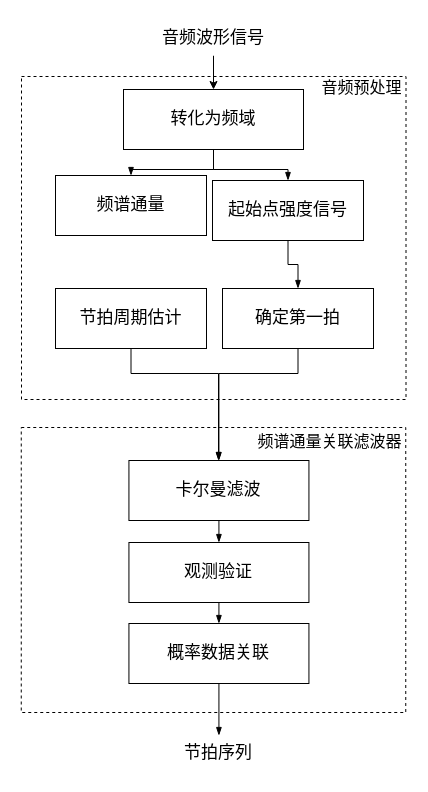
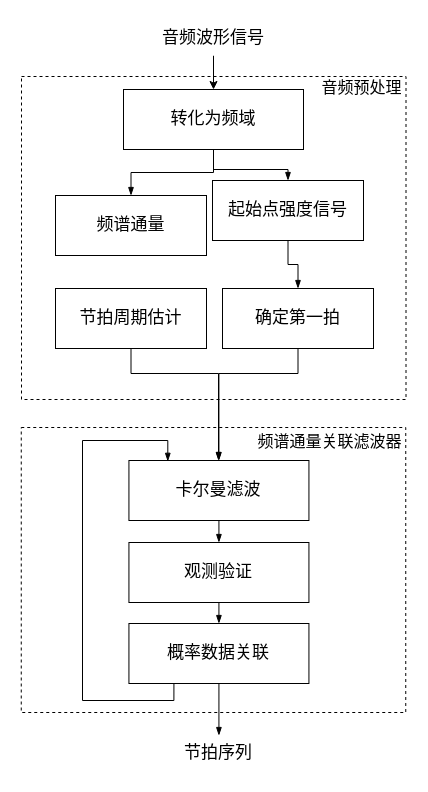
  <mxCell id="0" />
  <mxCell id="1" parent="0" />
  <mxCell id="2" value="" style="rounded=0;whiteSpace=wrap;html=1;fontFamily=宋体-简;fontSize=18;fillColor=none;dashed=1;glass=0;" parent="1" vertex="1"><mxGeometry x="21" y="76" width="384.5" height="323" as="geometry" /></mxCell>
  <mxCell id="3" value="" style="rounded=0;whiteSpace=wrap;html=1;fontFamily=宋体-简;fontSize=18;fillColor=none;dashed=1;glass=0;" parent="1" vertex="1"><mxGeometry x="20.75" y="427" width="384.5" height="285" as="geometry" /></mxCell>
- <mxCell id="4" value="&lt;span style=&quot;font-size: 17px;&quot;&gt;频谱通量&lt;/span&gt;" style="rounded=0;whiteSpace=wrap;html=1;fontFamily=宋体-简;fontSize=17;gradientColor=#E6E6E6;fillColor=none;" parent="1" vertex="1"><mxGeometry x="55" y="175" width="151" height="60" as="geometry" /></mxCell>
+ <mxCell id="4" value="&lt;span style=&quot;font-size: 17px;&quot;&gt;频谱通量&lt;/span&gt;" style="rounded=0;whiteSpace=wrap;html=1;fontFamily=宋体-简;fontSize=17;gradientColor=#E6E6E6;fillColor=none;" parent="1" vertex="1"><mxGeometry x="55" y="195" width="151" height="60" as="geometry" /></mxCell>
  <mxCell id="5" style="edgeStyle=orthogonalEdgeStyle;rounded=0;orthogonalLoop=1;jettySize=auto;html=1;exitX=0.5;exitY=1;exitDx=0;exitDy=0;entryX=0.5;entryY=0;entryDx=0;entryDy=0;fontFamily=宋体-简;fontSize=17;endArrow=blockThin;endFill=1;" parent="1" source="6" target="13" edge="1"><mxGeometry relative="1" as="geometry" /></mxCell>
  <mxCell id="6" value="起始点强度信号" style="rounded=0;whiteSpace=wrap;html=1;fontFamily=宋体-简;fontSize=17;gradientColor=#E6E6E6;fillColor=none;" parent="1" vertex="1"><mxGeometry x="212" y="180" width="151" height="60" as="geometry" /></mxCell>
  <mxCell id="7" style="edgeStyle=orthogonalEdgeStyle;rounded=0;orthogonalLoop=1;jettySize=auto;html=1;exitX=0.5;exitY=1;exitDx=0;exitDy=0;entryX=0.5;entryY=0;entryDx=0;entryDy=0;fontFamily=宋体-简;fontSize=17;endArrow=blockThin;endFill=1;" parent="1" source="9" target="4" edge="1"><mxGeometry relative="1" as="geometry" /></mxCell>
  <mxCell id="8" style="edgeStyle=orthogonalEdgeStyle;rounded=0;orthogonalLoop=1;jettySize=auto;html=1;exitX=0.5;exitY=1;exitDx=0;exitDy=0;entryX=0.5;entryY=0;entryDx=0;entryDy=0;fontFamily=宋体-简;fontSize=17;endArrow=blockThin;endFill=1;" parent="1" source="9" target="6" edge="1"><mxGeometry relative="1" as="geometry" /></mxCell>
  <mxCell id="9" value="转化为频域" style="rounded=0;whiteSpace=wrap;html=1;fontFamily=宋体-简;fontSize=17;gradientColor=#E6E6E6;fillColor=none;" parent="1" vertex="1"><mxGeometry x="123" y="89" width="180" height="60" as="geometry" /></mxCell>
  <mxCell id="10" style="edgeStyle=orthogonalEdgeStyle;rounded=0;orthogonalLoop=1;jettySize=auto;html=1;exitX=0.5;exitY=1;exitDx=0;exitDy=0;fontFamily=宋体-简;fontSize=17;endArrow=blockThin;endFill=1;" parent="1" source="11" target="15" edge="1"><mxGeometry relative="1" as="geometry"><Array as="points"><mxPoint x="131" y="373" /><mxPoint x="218" y="373" /></Array></mxGeometry></mxCell>
  <mxCell id="11" value="节拍周期估计" style="rounded=0;whiteSpace=wrap;html=1;fontFamily=宋体-简;fontSize=17;gradientColor=#E6E6E6;fillColor=none;" parent="1" vertex="1"><mxGeometry x="55" y="288" width="151" height="60" as="geometry" /></mxCell>
  <mxCell id="12" style="edgeStyle=orthogonalEdgeStyle;rounded=0;orthogonalLoop=1;jettySize=auto;html=1;exitX=0.5;exitY=1;exitDx=0;exitDy=0;entryX=0.5;entryY=0;entryDx=0;entryDy=0;fontFamily=宋体-简;fontSize=17;endArrow=blockThin;endFill=1;" parent="1" source="13" target="15" edge="1"><mxGeometry relative="1" as="geometry"><Array as="points"><mxPoint x="297" y="373" /><mxPoint x="218" y="373" /></Array></mxGeometry></mxCell>
  <mxCell id="13" value="确定第一拍" style="rounded=0;whiteSpace=wrap;html=1;fontFamily=宋体-简;fontSize=17;gradientColor=#E6E6E6;fillColor=none;" parent="1" vertex="1"><mxGeometry x="222" y="288" width="151" height="60" as="geometry" /></mxCell>
  <mxCell id="14" style="edgeStyle=orthogonalEdgeStyle;rounded=0;orthogonalLoop=1;jettySize=auto;html=1;exitX=0.5;exitY=1;exitDx=0;exitDy=0;entryX=0.5;entryY=0;entryDx=0;entryDy=0;fontFamily=宋体-简;fontSize=17;endArrow=blockThin;endFill=1;" parent="1" source="15" target="17" edge="1"><mxGeometry relative="1" as="geometry" /></mxCell>
  <mxCell id="15" value="卡尔曼滤波" style="rounded=0;whiteSpace=wrap;html=1;fontFamily=宋体-简;fontSize=17;gradientColor=#E6E6E6;fillColor=none;" parent="1" vertex="1"><mxGeometry x="128.43" y="460" width="180" height="60" as="geometry" /></mxCell>
  <mxCell id="16" style="edgeStyle=orthogonalEdgeStyle;rounded=0;orthogonalLoop=1;jettySize=auto;html=1;exitX=0.5;exitY=1;exitDx=0;exitDy=0;entryX=0.5;entryY=0;entryDx=0;entryDy=0;fontFamily=宋体-简;fontSize=17;endArrow=blockThin;endFill=1;" parent="1" source="17" target="20" edge="1"><mxGeometry relative="1" as="geometry" /></mxCell>
  <mxCell id="17" value="观测验证" style="rounded=0;whiteSpace=wrap;html=1;fontFamily=宋体-简;fontSize=17;gradientColor=#E6E6E6;fillColor=none;" parent="1" vertex="1"><mxGeometry x="128.43" y="542" width="180" height="60" as="geometry" /></mxCell>
  <mxCell id="18" style="edgeStyle=orthogonalEdgeStyle;rounded=0;orthogonalLoop=1;jettySize=auto;html=1;exitX=0.5;exitY=1;exitDx=0;exitDy=0;fontFamily=宋体-简;fontSize=17;entryX=0.5;entryY=0;entryDx=0;entryDy=0;endArrow=blockThin;endFill=1;" parent="1" source="20" target="23" edge="1"><mxGeometry relative="1" as="geometry"><mxPoint x="218.43" y="750" as="targetPoint" /></mxGeometry></mxCell>
+ <mxCell id="19" style="edgeStyle=orthogonalEdgeStyle;rounded=0;orthogonalLoop=1;jettySize=auto;html=1;exitX=0.25;exitY=1;exitDx=0;exitDy=0;entryX=0.216;entryY=0.013;entryDx=0;entryDy=0;entryPerimeter=0;fontFamily=宋体-简;fontSize=17;endArrow=blockThin;endFill=1;" parent="1" source="20" target="15" edge="1"><mxGeometry relative="1" as="geometry"><Array as="points"><mxPoint x="173" y="700" /><mxPoint x="82" y="700" /><mxPoint x="82" y="440" /><mxPoint x="167" y="440" /></Array></mxGeometry></mxCell>
  <mxCell id="20" value="概率数据关联" style="rounded=0;whiteSpace=wrap;html=1;fontFamily=宋体-简;fontSize=17;gradientColor=#E6E6E6;fillColor=none;" parent="1" vertex="1"><mxGeometry x="128.43" y="623" width="180" height="60" as="geometry" /></mxCell>
  <mxCell id="21" style="edgeStyle=orthogonalEdgeStyle;rounded=0;orthogonalLoop=1;jettySize=auto;html=1;exitX=0.5;exitY=1;exitDx=0;exitDy=0;fontFamily=宋体-简;fontSize=18;" parent="1" source="22" target="9" edge="1"><mxGeometry relative="1" as="geometry" /></mxCell>
  <mxCell id="22" value="音频波形信号" style="rounded=0;whiteSpace=wrap;html=1;fontFamily=宋体-简;fontSize=17;strokeColor=none;" parent="1" vertex="1"><mxGeometry x="157" y="20" width="112" height="35" as="geometry" /></mxCell>
  <mxCell id="23" value="节拍序列" style="rounded=0;whiteSpace=wrap;html=1;fontFamily=宋体-简;fontSize=17;strokeColor=none;" parent="1" vertex="1"><mxGeometry x="162.43" y="735" width="112" height="35" as="geometry" /></mxCell>
  <mxCell id="24" value="&lt;font style=&quot;font-size: 16px;&quot;&gt;音频预处理&lt;/font&gt;" style="text;html=1;align=center;verticalAlign=middle;resizable=0;points=[];autosize=1;strokeColor=none;fillColor=none;fontSize=18;fontFamily=宋体-简;" parent="1" vertex="1"><mxGeometry x="315.5" y="73" width="90" height="27" as="geometry" /></mxCell>
  <mxCell id="25" value="&lt;span style=&quot;font-family: 宋体-简; font-size: 16px;&quot;&gt;频谱通量&lt;/span&gt;&lt;span style=&quot;font-family: 宋体-简; font-size: 16px;&quot;&gt;关联滤波器&lt;/span&gt;" style="text;html=1;align=center;verticalAlign=middle;resizable=0;points=[];autosize=1;strokeColor=none;fillColor=none;" vertex="1" parent="1"><mxGeometry x="251.5" y="431" width="154" height="20" as="geometry" /></mxCell>
